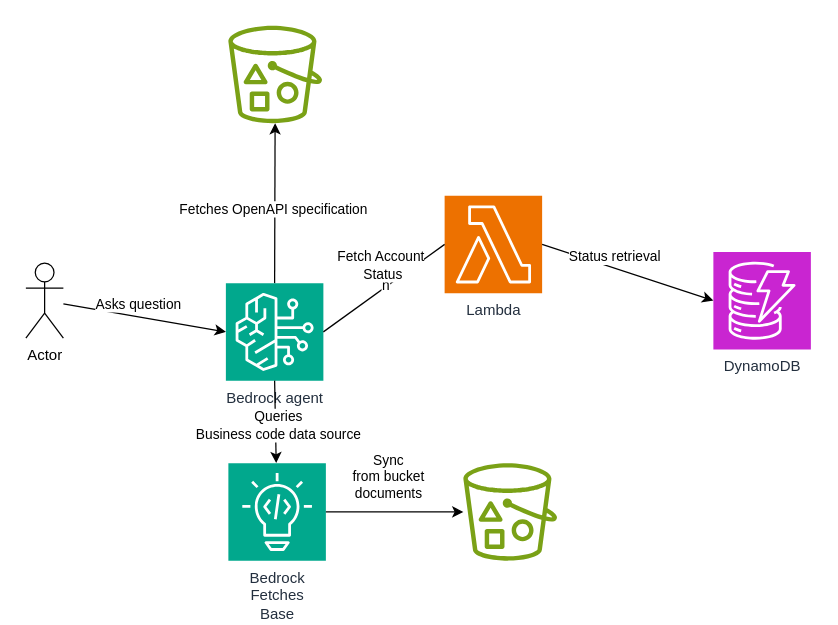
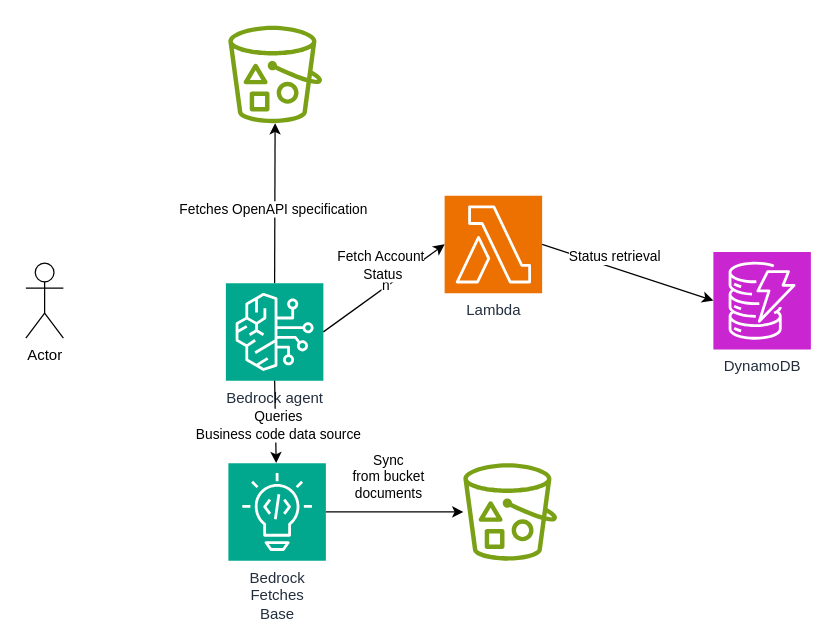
  <mxCell id="0" />
  <mxCell id="1" parent="0" />
  <mxCell id="2" value="Actor" style="shape=umlActor;verticalLabelPosition=bottom;verticalAlign=top;html=1;outlineConnect=0;" parent="1" vertex="1"><mxGeometry x="20" y="210" width="30" height="60" as="geometry" /></mxCell>
  <mxCell id="3" value="Bedrock agent" style="sketch=0;points=[[0,0,0],[0.25,0,0],[0.5,0,0],[0.75,0,0],[1,0,0],[0,1,0],[0.25,1,0],[0.5,1,0],[0.75,1,0],[1,1,0],[0,0.25,0],[0,0.5,0],[0,0.75,0],[1,0.25,0],[1,0.5,0],[1,0.75,0]];outlineConnect=0;fontColor=#232F3E;fillColor=#01A88D;strokeColor=#ffffff;dashed=0;verticalLabelPosition=bottom;verticalAlign=top;align=center;html=1;fontSize=12;fontStyle=0;aspect=fixed;shape=mxgraph.aws4.resourceIcon;resIcon=mxgraph.aws4.bedrock;" parent="1" vertex="1"><mxGeometry x="180" y="226" width="78" height="78" as="geometry" /></mxCell>
  <mxCell id="4" value="" style="sketch=0;outlineConnect=0;fontColor=#232F3E;gradientColor=none;fillColor=#7AA116;strokeColor=none;dashed=0;verticalLabelPosition=bottom;verticalAlign=top;align=center;html=1;fontSize=12;fontStyle=0;aspect=fixed;pointerEvents=1;shape=mxgraph.aws4.bucket_with_objects;" parent="1" vertex="1"><mxGeometry x="182" y="20" width="75" height="78" as="geometry" /></mxCell>
  <mxCell id="5" value="Lambda" style="sketch=0;points=[[0,0,0],[0.25,0,0],[0.5,0,0],[0.75,0,0],[1,0,0],[0,1,0],[0.25,1,0],[0.5,1,0],[0.75,1,0],[1,1,0],[0,0.25,0],[0,0.5,0],[0,0.75,0],[1,0.25,0],[1,0.5,0],[1,0.75,0]];outlineConnect=0;fontColor=#232F3E;fillColor=#ED7100;strokeColor=#ffffff;dashed=0;verticalLabelPosition=bottom;verticalAlign=top;align=center;html=1;fontSize=12;fontStyle=0;aspect=fixed;shape=mxgraph.aws4.resourceIcon;resIcon=mxgraph.aws4.lambda;" parent="1" vertex="1"><mxGeometry x="355" y="156" width="78" height="78" as="geometry" /></mxCell>
  <mxCell id="6" value="DynamoDB" style="sketch=0;points=[[0,0,0],[0.25,0,0],[0.5,0,0],[0.75,0,0],[1,0,0],[0,1,0],[0.25,1,0],[0.5,1,0],[0.75,1,0],[1,1,0],[0,0.25,0],[0,0.5,0],[0,0.75,0],[1,0.25,0],[1,0.5,0],[1,0.75,0]];outlineConnect=0;fontColor=#232F3E;fillColor=#C925D1;strokeColor=#ffffff;dashed=0;verticalLabelPosition=bottom;verticalAlign=top;align=center;html=1;fontSize=12;fontStyle=0;aspect=fixed;shape=mxgraph.aws4.resourceIcon;resIcon=mxgraph.aws4.dynamodb;" parent="1" vertex="1"><mxGeometry x="570" y="201" width="78" height="78" as="geometry" /></mxCell>
- <mxCell id="7" value="" style="endArrow=classic;html=1;rounded=0;entryX=0;entryY=0.5;entryDx=0;entryDy=0;entryPerimeter=0;" parent="1" source="2" target="3" edge="1"><mxGeometry width="50" height="50" relative="1" as="geometry"><mxPoint x="90" y="260" as="sourcePoint" /><mxPoint x="140" y="210" as="targetPoint" /></mxGeometry></mxCell>
- <mxCell id="8" value="Asks question" style="edgeLabel;html=1;align=center;verticalAlign=middle;resizable=0;points=[];" parent="7" vertex="1" connectable="0"><mxGeometry x="-0.086" y="2" relative="1" as="geometry"><mxPoint y="-8" as="offset" /></mxGeometry></mxCell>
  <mxCell id="9" value="" style="endArrow=classic;html=1;rounded=0;exitX=0.5;exitY=0;exitDx=0;exitDy=0;exitPerimeter=0;" parent="1" source="3" target="4" edge="1"><mxGeometry width="50" height="50" relative="1" as="geometry"><mxPoint x="240" y="180" as="sourcePoint" /><mxPoint x="290" y="130" as="targetPoint" /></mxGeometry></mxCell>
  <mxCell id="10" value="Fetches OpenAPI specification" style="edgeLabel;html=1;align=center;verticalAlign=middle;resizable=0;points=[];" parent="9" vertex="1" connectable="0"><mxGeometry x="-0.072" y="2" relative="1" as="geometry"><mxPoint as="offset" /></mxGeometry></mxCell>
- <mxCell id="11" value="" style="endArrow=none;html=1;rounded=0;exitX=1;exitY=0.5;exitDx=0;exitDy=0;exitPerimeter=0;entryX=0;entryY=0.5;entryDx=0;entryDy=0;entryPerimeter=0;" parent="1" source="3" target="5" edge="1"><mxGeometry width="50" height="50" relative="1" as="geometry"><mxPoint x="309" y="201" as="sourcePoint" /><mxPoint x="359" y="151" as="targetPoint" /></mxGeometry></mxCell>
+ <mxCell id="11" value="" style="endArrow=classic;html=1;rounded=0;exitX=1;exitY=0.5;exitDx=0;exitDy=0;exitPerimeter=0;entryX=0;entryY=0.5;entryDx=0;entryDy=0;entryPerimeter=0;" parent="1" source="3" target="5" edge="1"><mxGeometry width="50" height="50" relative="1" as="geometry"><mxPoint x="309" y="201" as="sourcePoint" /><mxPoint x="359" y="151" as="targetPoint" /></mxGeometry></mxCell>
  <mxCell id="12" value="h" style="edgeLabel;html=1;align=center;verticalAlign=middle;resizable=0;points=[];" parent="11" vertex="1" connectable="0"><mxGeometry x="0.043" y="1" relative="1" as="geometry"><mxPoint as="offset" /></mxGeometry></mxCell>
  <mxCell id="13" value="Fetch Account&lt;div&gt;&amp;nbsp;Status&lt;/div&gt;" style="edgeLabel;html=1;align=center;verticalAlign=middle;resizable=0;points=[];" parent="11" vertex="1" connectable="0"><mxGeometry x="-0.046" y="1" relative="1" as="geometry"><mxPoint y="-19" as="offset" /></mxGeometry></mxCell>
  <mxCell id="14" value="" style="endArrow=classic;html=1;rounded=0;exitX=1;exitY=0.5;exitDx=0;exitDy=0;exitPerimeter=0;entryX=0;entryY=0.5;entryDx=0;entryDy=0;entryPerimeter=0;" parent="1" source="5" target="6" edge="1"><mxGeometry width="50" height="50" relative="1" as="geometry"><mxPoint x="530" y="380" as="sourcePoint" /><mxPoint x="580" y="330" as="targetPoint" /></mxGeometry></mxCell>
  <mxCell id="15" value="Status retrieval" style="edgeLabel;html=1;align=center;verticalAlign=middle;resizable=0;points=[];" parent="14" vertex="1" connectable="0"><mxGeometry x="-0.141" y="-3" relative="1" as="geometry"><mxPoint y="-13" as="offset" /></mxGeometry></mxCell>
  <mxCell id="16" value="" style="sketch=0;outlineConnect=0;fontColor=#232F3E;gradientColor=none;fillColor=#7AA116;strokeColor=none;dashed=0;verticalLabelPosition=bottom;verticalAlign=top;align=center;html=1;fontSize=12;fontStyle=0;aspect=fixed;pointerEvents=1;shape=mxgraph.aws4.bucket_with_objects;" vertex="1" parent="1"><mxGeometry x="370" y="370" width="75" height="78" as="geometry" /></mxCell>
  <mxCell id="17" value="Bedrock&lt;div&gt;Fetches&lt;/div&gt;&lt;div&gt;Base&lt;/div&gt;" style="sketch=0;points=[[0,0,0],[0.25,0,0],[0.5,0,0],[0.75,0,0],[1,0,0],[0,1,0],[0.25,1,0],[0.5,1,0],[0.75,1,0],[1,1,0],[0,0.25,0],[0,0.5,0],[0,0.75,0],[1,0.25,0],[1,0.5,0],[1,0.75,0]];outlineConnect=0;fontColor=#232F3E;fillColor=#01A88D;strokeColor=#ffffff;dashed=0;verticalLabelPosition=bottom;verticalAlign=top;align=center;html=1;fontSize=12;fontStyle=0;aspect=fixed;shape=mxgraph.aws4.resourceIcon;resIcon=mxgraph.aws4.codeguru_2;" vertex="1" parent="1"><mxGeometry x="182" y="370" width="78" height="78" as="geometry" /></mxCell>
  <mxCell id="18" value="" style="endArrow=classic;html=1;rounded=0;exitX=0.5;exitY=1;exitDx=0;exitDy=0;exitPerimeter=0;" edge="1" parent="1" source="3" target="17"><mxGeometry width="50" height="50" relative="1" as="geometry"><mxPoint x="180" y="610" as="sourcePoint" /><mxPoint x="230" y="560" as="targetPoint" /></mxGeometry></mxCell>
  <mxCell id="19" value="Queries&lt;div&gt;Business code data source&lt;/div&gt;" style="edgeLabel;html=1;align=center;verticalAlign=middle;resizable=0;points=[];" vertex="1" connectable="0" parent="18"><mxGeometry x="0.1" y="2" relative="1" as="geometry"><mxPoint as="offset" /></mxGeometry></mxCell>
  <mxCell id="20" value="" style="endArrow=classic;html=1;rounded=0;exitX=1;exitY=0.5;exitDx=0;exitDy=0;exitPerimeter=0;" edge="1" parent="1" source="17" target="16"><mxGeometry width="50" height="50" relative="1" as="geometry"><mxPoint x="300" y="590" as="sourcePoint" /><mxPoint x="350" y="540" as="targetPoint" /></mxGeometry></mxCell>
  <mxCell id="21" value="Sync&lt;div&gt;from bucket&lt;/div&gt;&lt;div&gt;documents&lt;/div&gt;" style="edgeLabel;html=1;align=center;verticalAlign=middle;resizable=0;points=[];" vertex="1" connectable="0" parent="20"><mxGeometry x="-0.109" y="-4" relative="1" as="geometry"><mxPoint y="-33" as="offset" /></mxGeometry></mxCell>
